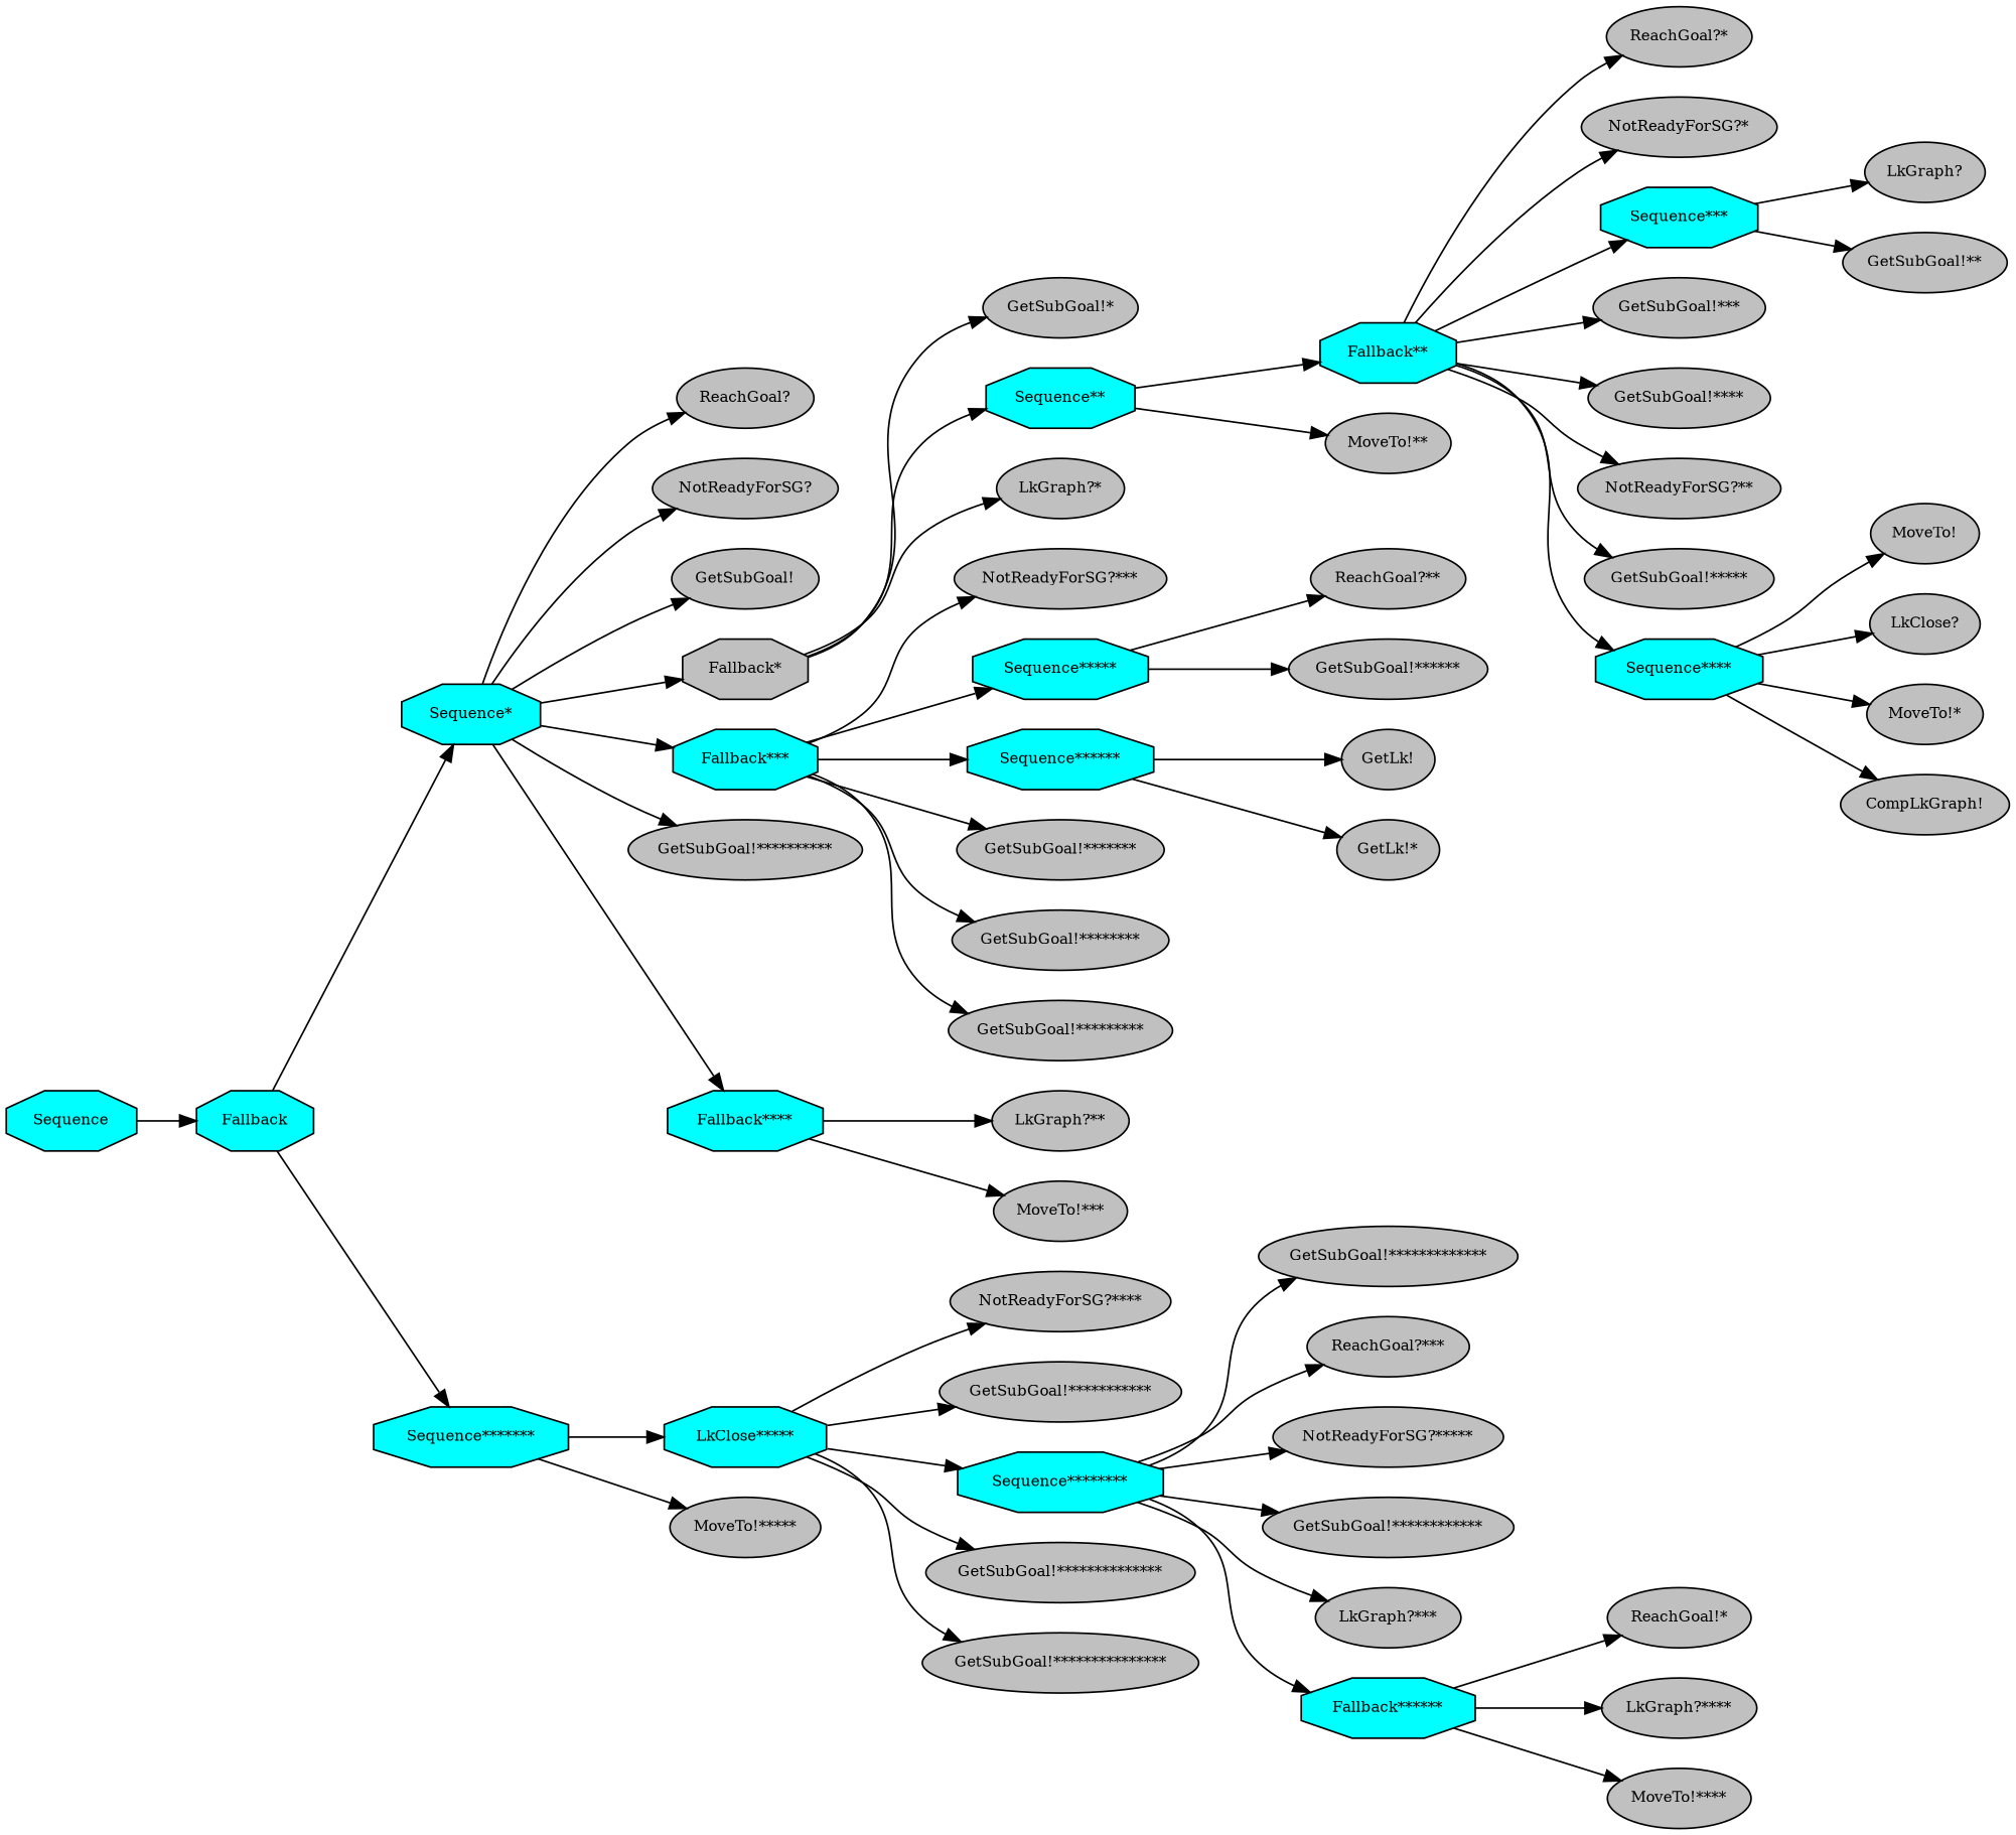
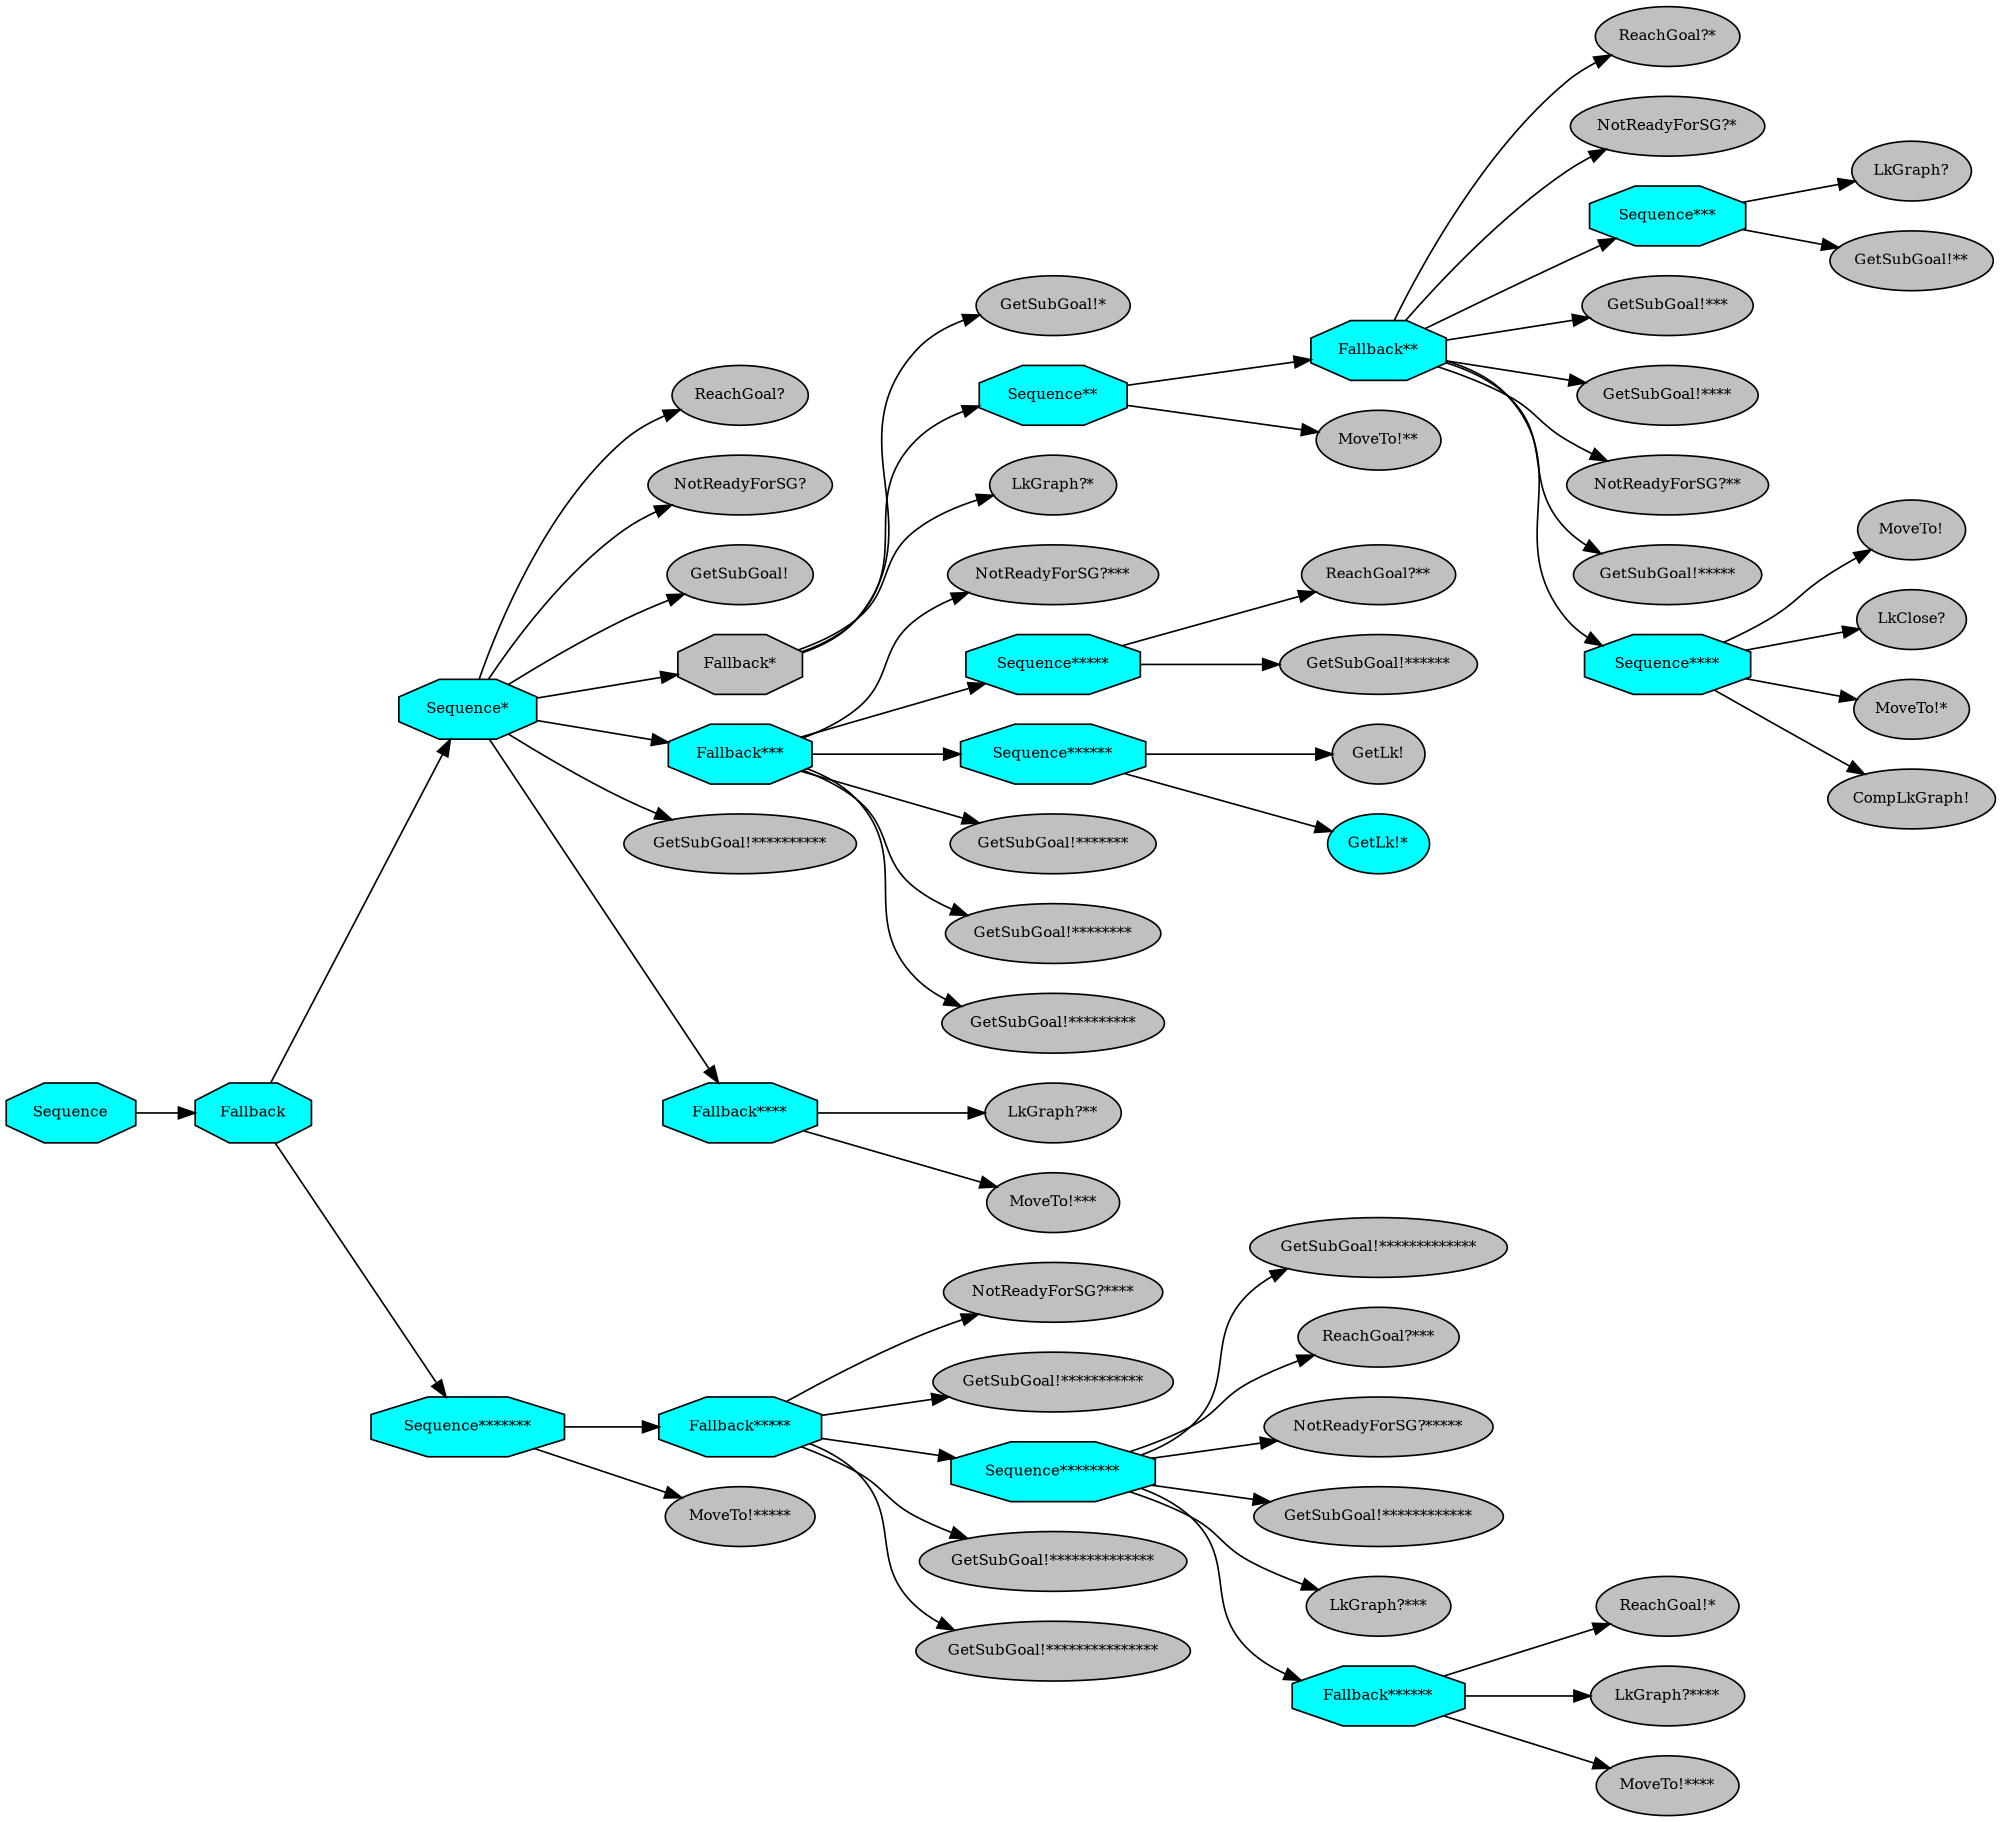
  digraph {
    fontname="times-roman"
    ordering=out
    rankdir=LR
    node [fillcolor=gray fontcolor=black fontname="times-roman" fontsize=9 shape=ellipse style=filled]
    edge [fontname="times-roman"]
    n1 [fillcolor=cyan label=Sequence shape=octagon]
    n2 [fillcolor=cyan label=Fallback shape=octagon]
    n3 [fillcolor=cyan label="Sequence*" shape=octagon]
    n4 [fillcolor=cyan label="Sequence*******" shape=octagon]
    n5 [label="ReachGoal?"]
    n6 [label="NotReadyForSG?"]
    n7 [label="GetSubGoal!"]
    n8 [label="Fallback*" shape=octagon]
    n9 [fillcolor=cyan label="Fallback***" shape=octagon]
    n10 [label="GetSubGoal!**********"]
    n11 [fillcolor=cyan label="Fallback****" shape=octagon]
-   n12 [fillcolor=cyan label="LkClose*****" shape=octagon]
+   n12 [fillcolor=cyan label="Fallback*****" shape=octagon]
    n13 [label="MoveTo!*****"]
    n14 [label="GetSubGoal!*"]
    n15 [fillcolor=cyan label="Sequence**" shape=octagon]
    n16 [label="LkGraph?*"]
    n17 [label="NotReadyForSG?***"]
    n18 [fillcolor=cyan label="Sequence*****" shape=octagon]
    n19 [fillcolor=cyan label="Sequence******" shape=octagon]
    n20 [label="GetSubGoal!*******"]
    n21 [label="GetSubGoal!********"]
    n22 [label="GetSubGoal!*********"]
    n23 [label="LkGraph?**"]
    n24 [label="MoveTo!***"]
    n25 [fillcolor=cyan label="Fallback**" shape=octagon]
    n26 [label="MoveTo!**"]
    n27 [label="ReachGoal?*"]
    n28 [label="NotReadyForSG?*"]
    n29 [fillcolor=cyan label="Sequence***" shape=octagon]
    n30 [label="GetSubGoal!***"]
    n31 [label="GetSubGoal!****"]
    n32 [label="NotReadyForSG?**"]
    n33 [label="GetSubGoal!*****"]
    n34 [fillcolor=cyan label="Sequence****" shape=octagon]
    n35 [label="LkGraph?"]
    n36 [label="GetSubGoal!**"]
    n37 [label="MoveTo!"]
    n38 [label="LkClose?"]
    n39 [label="MoveTo!*"]
    n40 [label="CompLkGraph!"]
    n41 [label="ReachGoal?**"]
    n42 [label="GetSubGoal!******"]
    n43 [label="GetLk!"]
-   n44 [label="GetLk!*"]
+   n44 [fillcolor=cyan label="GetLk!*"]
    n45 [label="NotReadyForSG?****"]
    n46 [label="GetSubGoal!***********"]
    n47 [fillcolor=cyan label="Sequence********" shape=octagon]
    n48 [label="GetSubGoal!**************"]
    n49 [label="GetSubGoal!***************"]
    n50 [label="GetSubGoal!*************"]
    n51 [label="ReachGoal?***"]
    n52 [label="NotReadyForSG?*****"]
    n53 [label="GetSubGoal!************"]
    n54 [label="LkGraph?***"]
    n55 [fillcolor=cyan label="Fallback******" shape=octagon]
    n56 [label="ReachGoal!*"]
    n57 [label="LkGraph?****"]
    n58 [label="MoveTo!****"]
    n1 -> n2
    n2 -> n3
    n2 -> n4
    n3 -> n5
    n3 -> n6
    n3 -> n7
    n3 -> n8
    n3 -> n9
    n3 -> n10
    n3 -> n11
    n4 -> n12
    n4 -> n13
    n8 -> n14
    n8 -> n15
    n8 -> n16
    n9 -> n17
    n9 -> n18
    n9 -> n19
    n9 -> n20
    n9 -> n21
    n9 -> n22
    n11 -> n23
    n11 -> n24
    n12 -> n45
    n12 -> n46
    n12 -> n47
    n12 -> n48
    n12 -> n49
    n15 -> n25
    n15 -> n26
    n18 -> n41
    n18 -> n42
    n19 -> n43
    n19 -> n44
    n25 -> n27
    n25 -> n28
    n25 -> n29
    n25 -> n30
    n25 -> n31
    n25 -> n32
    n25 -> n33
    n25 -> n34
    n29 -> n35
    n29 -> n36
    n34 -> n37
    n34 -> n38
    n34 -> n39
    n34 -> n40
    n47 -> n50
    n47 -> n51
    n47 -> n52
    n47 -> n53
    n47 -> n54
    n47 -> n55
    n55 -> n56
    n55 -> n57
    n55 -> n58
  }
